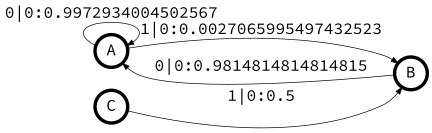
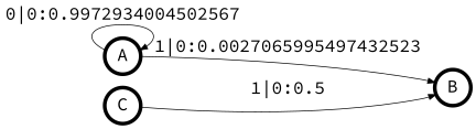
  digraph {
    fontname="Source Code Pro"
    rankdir=LR
    node [fontname="Source Code Pro" fontsize=24 penwidth=5 shape=circle]
    edge [fontname="Source Code Pro" fontsize=24]
    A
    B
    C
    A -> A [label="0|0:0.9972934004502567\l"]
    A -> B [label="1|0:0.0027065995497432523\l"]
-   B -> A [label="0|0:0.9814814814814815\l"]
    C -> B [label="1|0:0.5\l"]
  }
